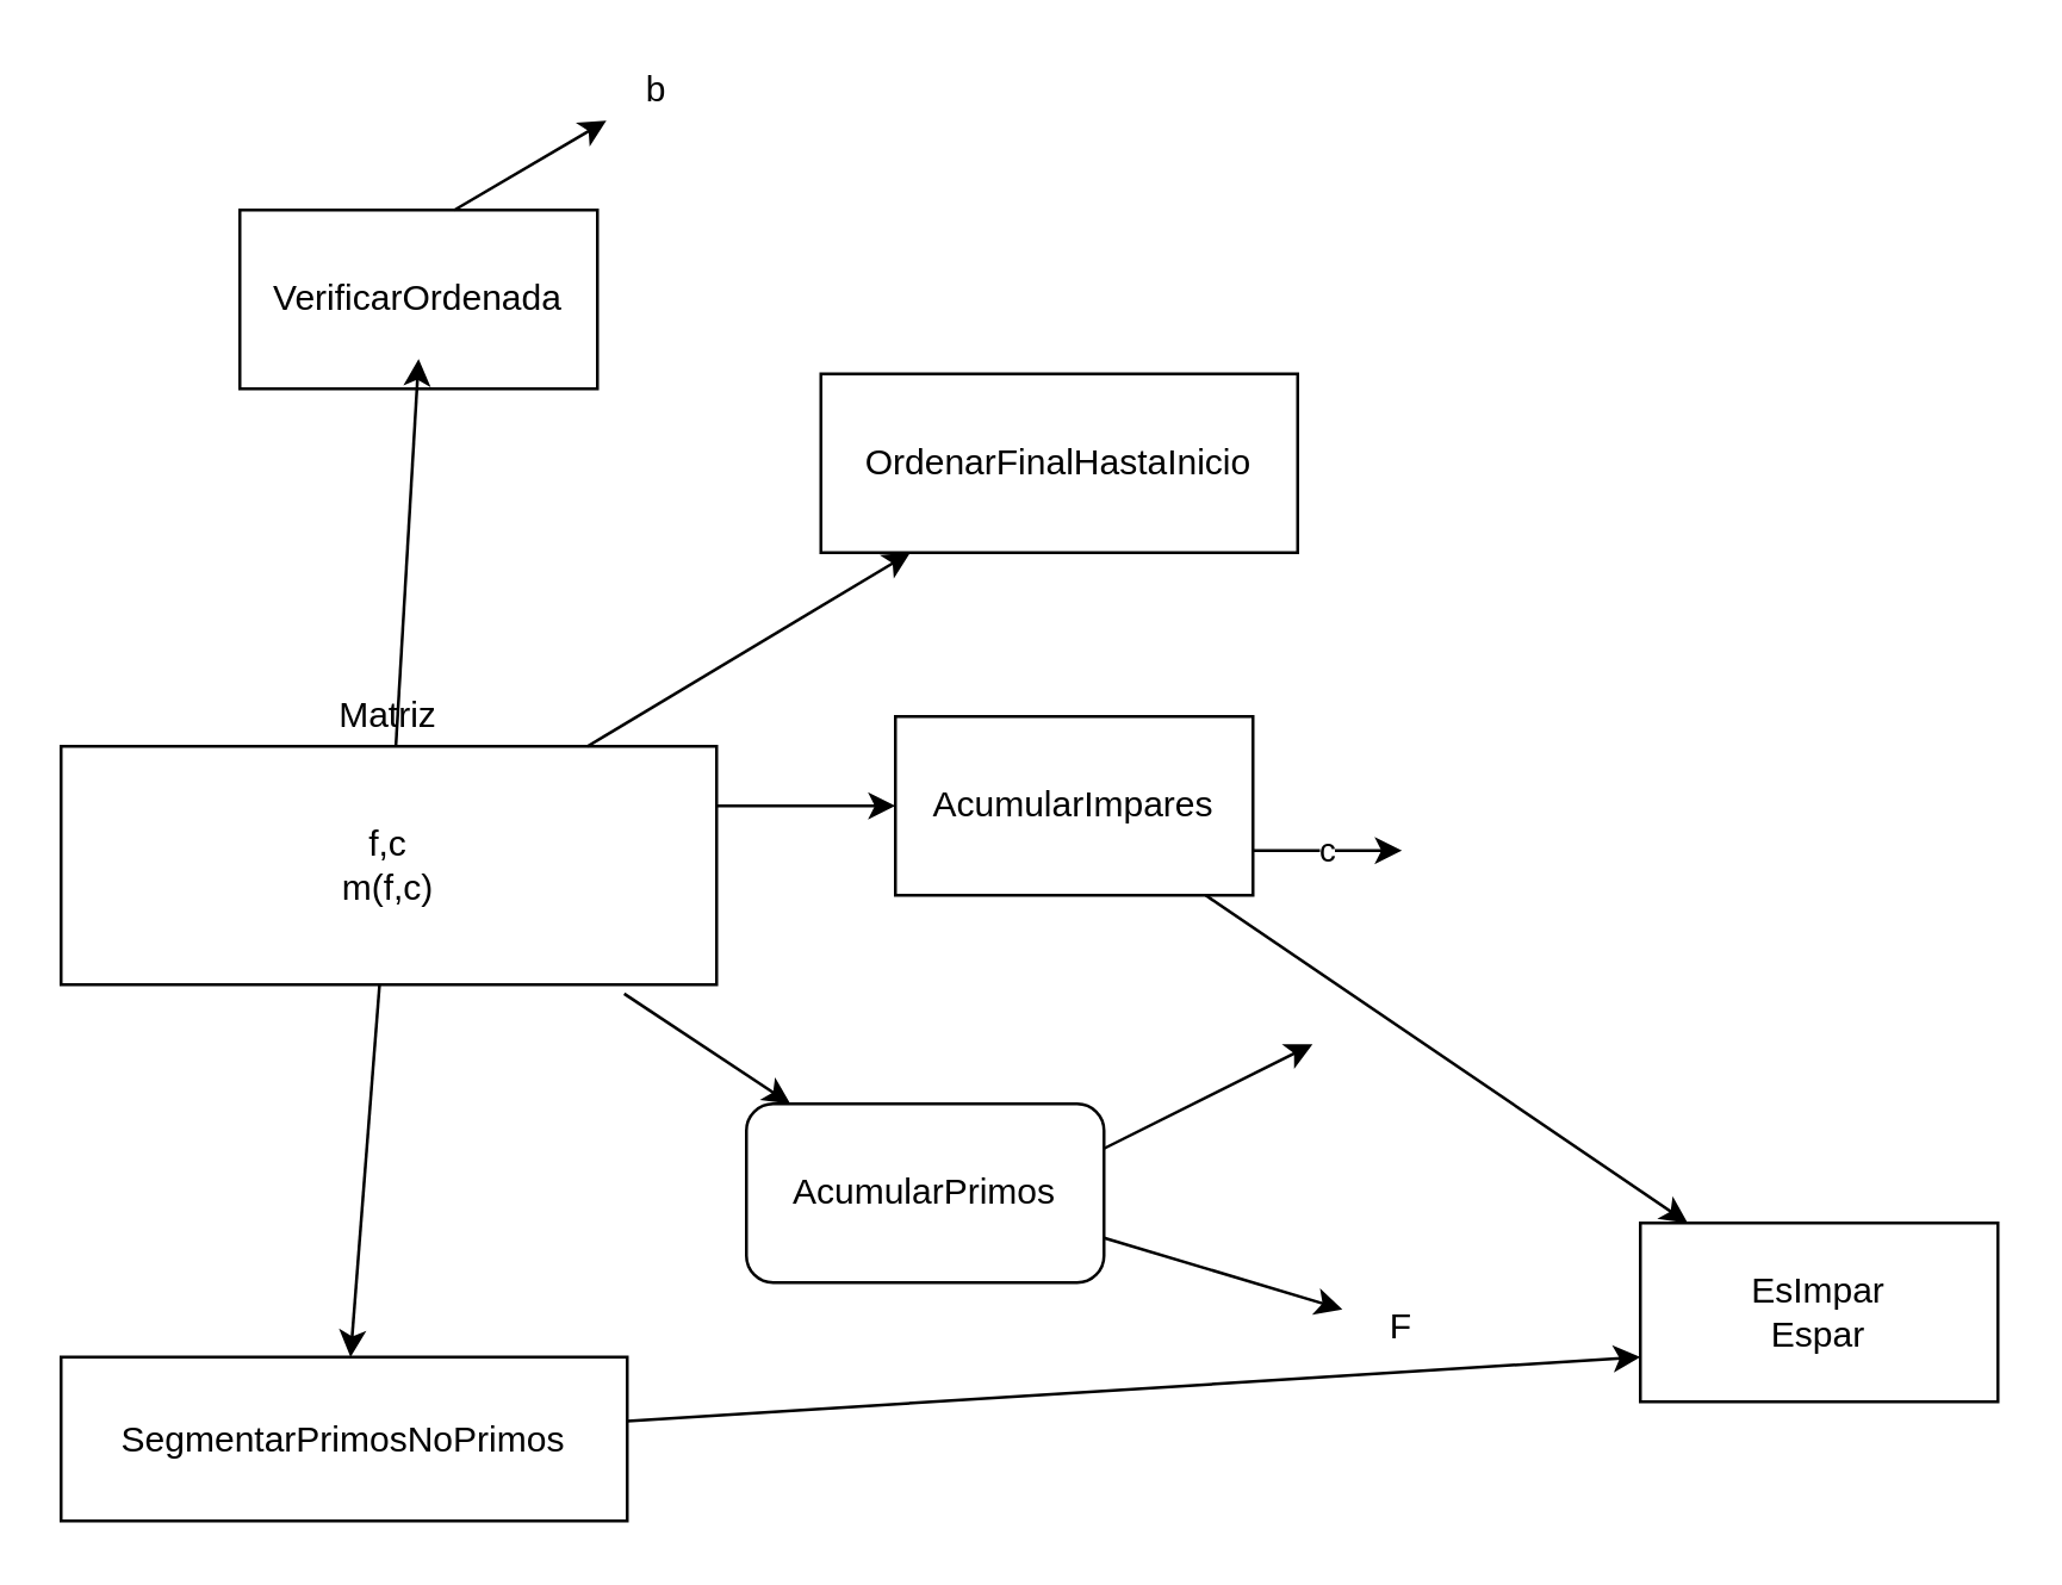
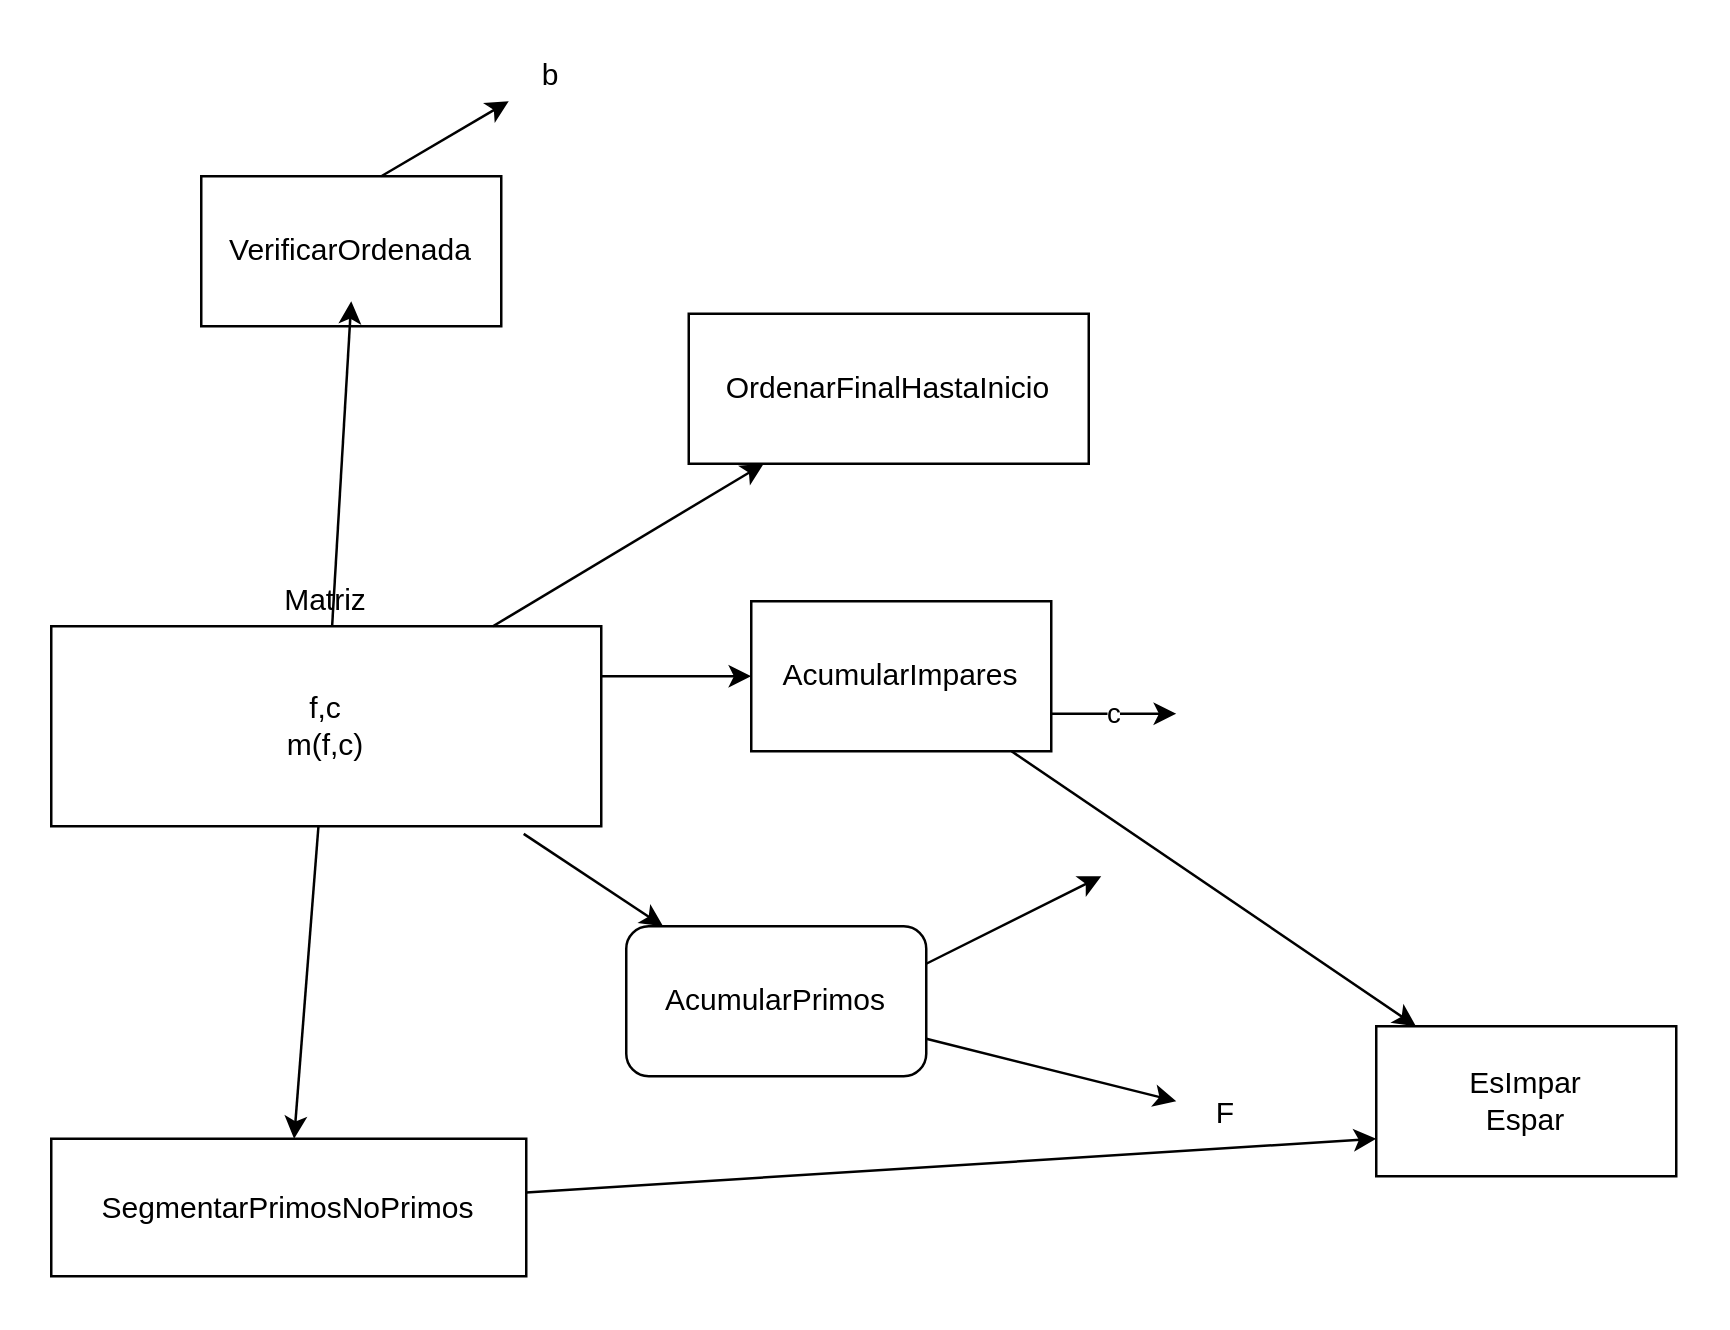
  <mxCell id="0" />
  <mxCell id="1" parent="0" />
  <mxCell id="2" value="f,c&lt;br&gt;m(f,c)" style="rounded=0;whiteSpace=wrap;html=1;" parent="1" vertex="1"><mxGeometry x="20" y="250" width="220" height="80" as="geometry" /></mxCell>
  <mxCell id="3" value="Matriz" style="text;html=1;strokeColor=none;fillColor=none;align=center;verticalAlign=middle;whiteSpace=wrap;rounded=0;" parent="1" vertex="1"><mxGeometry x="110" y="230" width="40" height="20" as="geometry" /></mxCell>
  <mxCell id="4" value="AcumularImpares" style="rounded=0;whiteSpace=wrap;html=1;" parent="1" vertex="1"><mxGeometry x="300" y="240" width="120" height="60" as="geometry" /></mxCell>
  <mxCell id="5" value="" style="endArrow=classic;html=1;exitX=1;exitY=0.25;exitDx=0;exitDy=0;" parent="1" source="2" target="4" edge="1"><mxGeometry width="50" height="50" relative="1" as="geometry"><mxPoint x="430" y="290" as="sourcePoint" /><mxPoint x="480" y="240" as="targetPoint" /></mxGeometry></mxCell>
  <mxCell id="6" value="c" style="endArrow=classic;html=1;exitX=1;exitY=0.75;exitDx=0;exitDy=0;" parent="1" source="4" edge="1"><mxGeometry width="50" height="50" relative="1" as="geometry"><mxPoint x="470" y="300" as="sourcePoint" /><mxPoint x="470" y="285" as="targetPoint" /></mxGeometry></mxCell>
  <mxCell id="7" value="" style="endArrow=classic;html=1;" parent="1" source="4" target="13" edge="1"><mxGeometry width="50" height="50" relative="1" as="geometry"><mxPoint x="540" y="270" as="sourcePoint" /><mxPoint x="450" y="150" as="targetPoint" /></mxGeometry></mxCell>
  <mxCell id="8" value="AcumularPrimos" style="rounded=1;whiteSpace=wrap;html=1;" parent="1" vertex="1"><mxGeometry x="250" y="370" width="120" height="60" as="geometry" /></mxCell>
  <mxCell id="9" value="" style="endArrow=classic;html=1;exitX=0.859;exitY=1.038;exitDx=0;exitDy=0;exitPerimeter=0;" parent="1" source="2" target="8" edge="1"><mxGeometry width="50" height="50" relative="1" as="geometry"><mxPoint x="430" y="520" as="sourcePoint" /><mxPoint x="480" y="470" as="targetPoint" /></mxGeometry></mxCell>
  <mxCell id="10" value="" style="endArrow=classic;html=1;exitX=1;exitY=0.75;exitDx=0;exitDy=0;" parent="1" source="8" target="11" edge="1"><mxGeometry width="50" height="50" relative="1" as="geometry"><mxPoint x="460" y="500" as="sourcePoint" /><mxPoint x="470" y="445" as="targetPoint" /></mxGeometry></mxCell>
- <mxCell id="11" value="F" style="text;html=1;strokeColor=none;fillColor=none;align=center;verticalAlign=middle;whiteSpace=wrap;rounded=0;" parent="1" vertex="1"><mxGeometry x="450" y="435" width="40" height="20" as="geometry" /></mxCell>
+ <mxCell id="11" value="F" style="text;html=1;strokeColor=none;fillColor=none;align=center;verticalAlign=middle;whiteSpace=wrap;rounded=0;" parent="1" vertex="1"><mxGeometry x="470" y="435" width="40" height="20" as="geometry" /></mxCell>
  <mxCell id="12" value="" style="group" parent="1" vertex="1" connectable="0"><mxGeometry x="550" y="390" width="120" height="80" as="geometry" /></mxCell>
  <mxCell id="13" value="EsImpar&lt;br&gt;Espar" style="rounded=0;whiteSpace=wrap;html=1;" parent="12" vertex="1"><mxGeometry y="20" width="120" height="60" as="geometry" /></mxCell>
  <mxCell id="14" value="" style="endArrow=classic;html=1;exitX=1;exitY=0.25;exitDx=0;exitDy=0;" parent="1" edge="1" source="8"><mxGeometry width="50" height="50" relative="1" as="geometry"><mxPoint x="390" y="400" as="sourcePoint" /><mxPoint x="440" y="350" as="targetPoint" /></mxGeometry></mxCell>
  <mxCell id="15" value="SegmentarPrimosNoPrimos" style="rounded=0;whiteSpace=wrap;html=1;" vertex="1" parent="1"><mxGeometry x="20" y="455" width="190" height="55" as="geometry" /></mxCell>
  <mxCell id="16" value="" style="endArrow=classic;html=1;" edge="1" parent="1" source="2" target="15"><mxGeometry width="50" height="50" relative="1" as="geometry"><mxPoint x="240" y="590" as="sourcePoint" /><mxPoint x="290" y="540" as="targetPoint" /></mxGeometry></mxCell>
  <mxCell id="17" value="" style="endArrow=classic;html=1;entryX=0;entryY=0.75;entryDx=0;entryDy=0;" edge="1" parent="1" source="15" target="13"><mxGeometry width="50" height="50" relative="1" as="geometry"><mxPoint x="360" y="560" as="sourcePoint" /><mxPoint x="410" y="510" as="targetPoint" /></mxGeometry></mxCell>
  <mxCell id="18" value="OrdenarFinalHastaInicio" style="rounded=0;whiteSpace=wrap;html=1;" vertex="1" parent="1"><mxGeometry x="275" y="125" width="160" height="60" as="geometry" /></mxCell>
  <mxCell id="19" value="" style="endArrow=classic;html=1;" edge="1" parent="1" source="2" target="18"><mxGeometry width="50" height="50" relative="1" as="geometry"><mxPoint x="280" y="240" as="sourcePoint" /><mxPoint x="330" y="190" as="targetPoint" /></mxGeometry></mxCell>
  <mxCell id="20" value="VerificarOrdenada" style="rounded=0;whiteSpace=wrap;html=1;" vertex="1" parent="1"><mxGeometry x="80" y="70" width="120" height="60" as="geometry" /></mxCell>
  <mxCell id="21" value="" style="endArrow=classic;html=1;" edge="1" parent="1" source="2"><mxGeometry width="50" height="50" relative="1" as="geometry"><mxPoint x="120" y="250" as="sourcePoint" /><mxPoint x="140" y="120" as="targetPoint" /></mxGeometry></mxCell>
  <mxCell id="22" value="b" style="text;html=1;strokeColor=none;fillColor=none;align=center;verticalAlign=middle;whiteSpace=wrap;rounded=0;" vertex="1" parent="1"><mxGeometry x="200" y="20" width="40" height="20" as="geometry" /></mxCell>
  <mxCell id="23" value="" style="endArrow=classic;html=1;exitX=0.6;exitY=0;exitDx=0;exitDy=0;exitPerimeter=0;" edge="1" parent="1" source="20" target="22"><mxGeometry width="50" height="50" relative="1" as="geometry"><mxPoint x="150" y="70" as="sourcePoint" /><mxPoint x="200" y="20" as="targetPoint" /></mxGeometry></mxCell>
